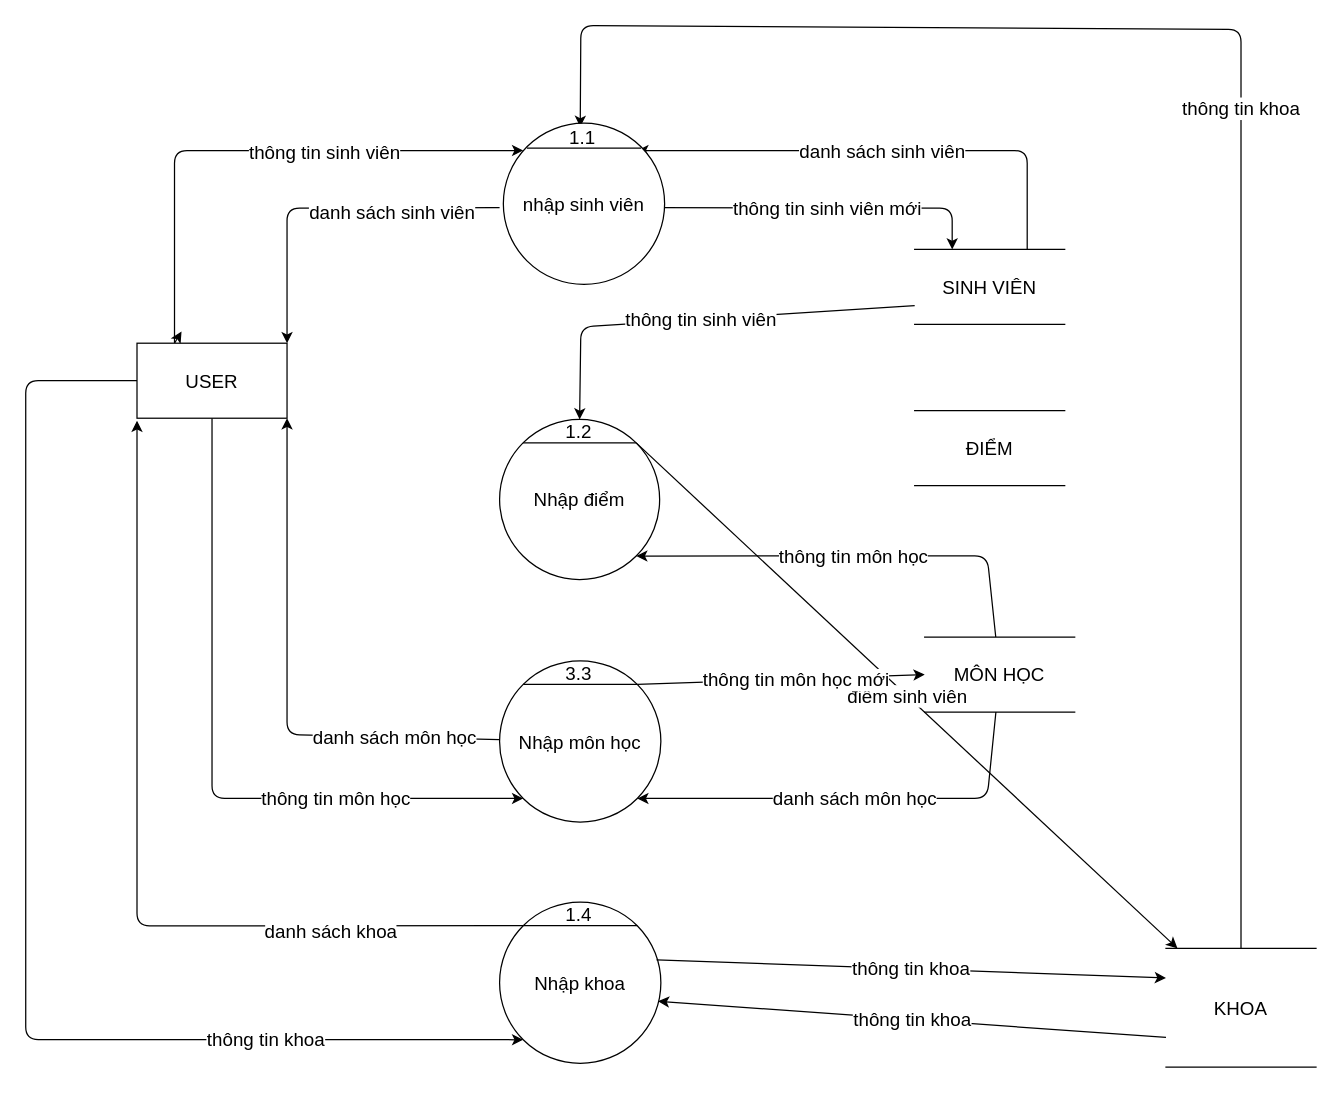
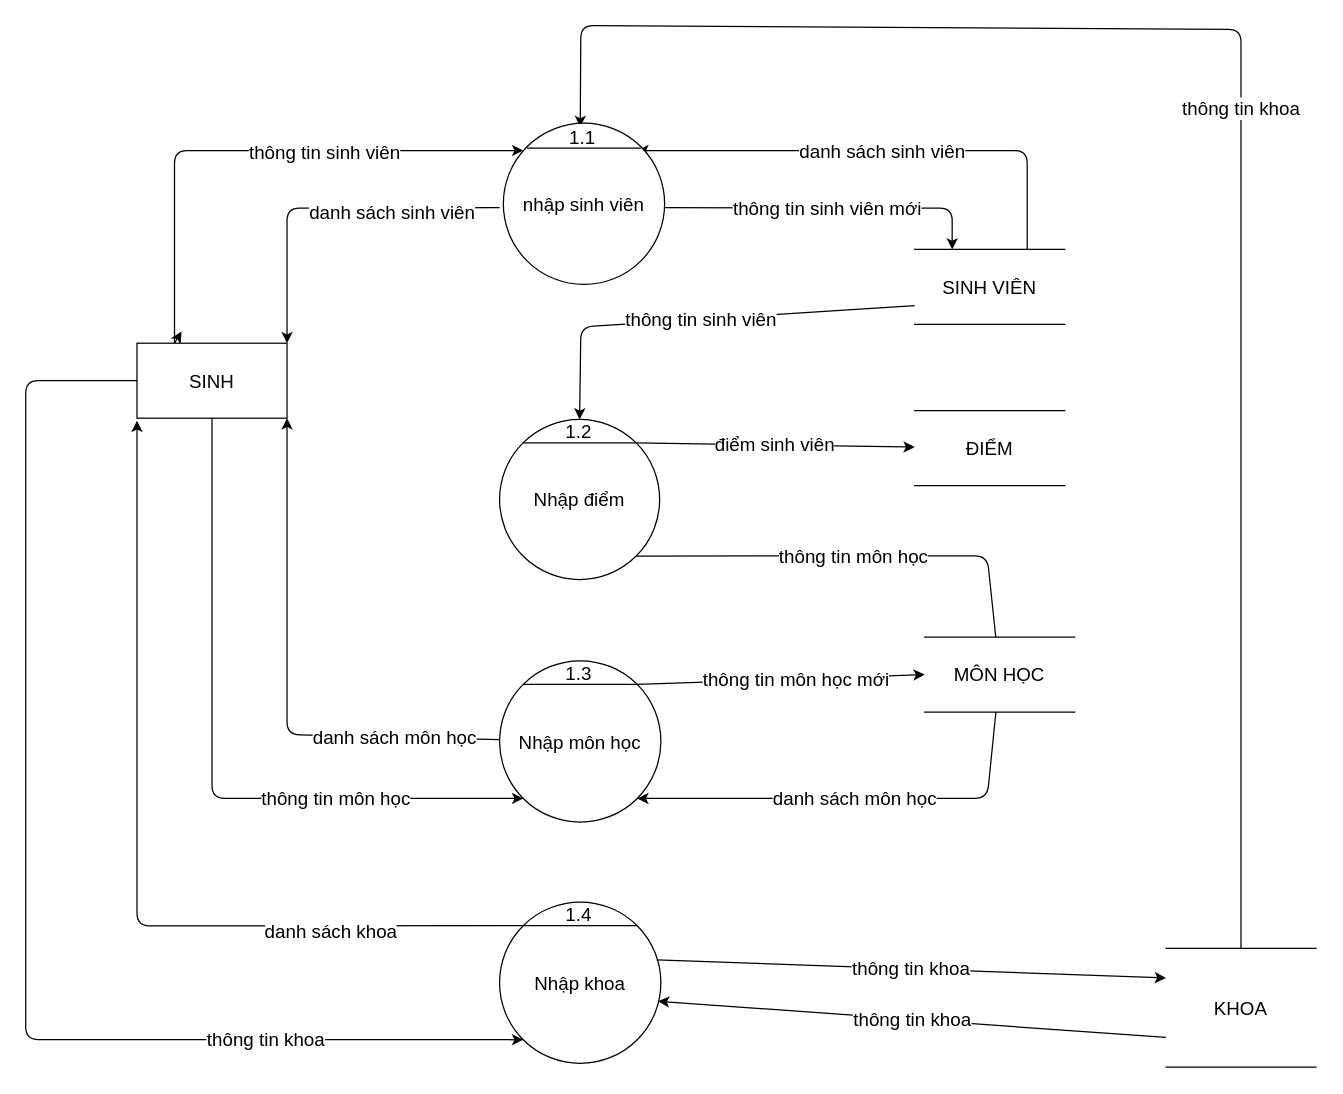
  <mxCell id="0" />
  <mxCell id="1" parent="0" />
  <mxCell id="2" value="thông tin sinh viên" style="edgeStyle=none;html=1;entryX=0;entryY=0;entryDx=0;entryDy=0;fontSize=15;exitX=0.25;exitY=0;exitDx=0;exitDy=0;" edge="1" parent="1" source="6"><mxGeometry x="0.267" y="-1" relative="1" as="geometry"><Array as="points"><mxPoint x="139" y="120" /></Array><mxPoint x="417.892" y="119.892" as="targetPoint" /><mxPoint as="offset" /></mxGeometry></mxCell>
  <mxCell id="3" value="thông tin môn học" style="edgeStyle=none;html=1;entryX=0;entryY=1;entryDx=0;entryDy=0;fontSize=15;exitX=0.5;exitY=1;exitDx=0;exitDy=0;" edge="1" parent="1" source="6" target="29"><mxGeometry x="0.457" relative="1" as="geometry"><Array as="points"><mxPoint x="169" y="638" /></Array><mxPoint as="offset" /></mxGeometry></mxCell>
  <mxCell id="4" style="edgeStyle=none;html=1;exitX=0.25;exitY=0;exitDx=0;exitDy=0;fontSize=15;" edge="1" parent="1" source="6"><mxGeometry relative="1" as="geometry"><mxPoint x="144.625" y="264.6" as="targetPoint" /></mxGeometry></mxCell>
  <mxCell id="5" value="thông tin khoa" style="edgeStyle=none;html=1;entryX=0;entryY=1;entryDx=0;entryDy=0;fontSize=15;" edge="1" parent="1" source="6" target="12"><mxGeometry x="0.594" relative="1" as="geometry"><Array as="points"><mxPoint x="20" y="304" /><mxPoint x="20" y="831" /></Array><mxPoint as="offset" /></mxGeometry></mxCell>
- <mxCell id="6" value="&lt;font color=&quot;#000000&quot; style=&quot;font-size: 15px;&quot;&gt;USER&lt;/font&gt;" style="rounded=0;whiteSpace=wrap;html=1;fontSize=15;fontColor=#FFFFFF;" vertex="1" parent="1"><mxGeometry x="109" y="274" width="120" height="60" as="geometry" /></mxCell>
+ <mxCell id="6" value="&lt;font color=&quot;#000000&quot; style=&quot;font-size: 15px;&quot;&gt;SINH&lt;/font&gt;" style="rounded=0;whiteSpace=wrap;html=1;fontSize=15;fontColor=#FFFFFF;" vertex="1" parent="1"><mxGeometry x="109" y="274" width="120" height="60" as="geometry" /></mxCell>
  <mxCell id="7" value="danh sách sinh viên" style="edgeStyle=none;html=1;entryX=1;entryY=0;entryDx=0;entryDy=0;exitX=0;exitY=0.5;exitDx=0;exitDy=0;fontSize=15;" edge="1" parent="1" target="6"><mxGeometry x="-0.384" y="3" relative="1" as="geometry"><Array as="points"><mxPoint x="229" y="166" /></Array><mxPoint x="399" y="165.5" as="sourcePoint" /><mxPoint as="offset" /></mxGeometry></mxCell>
  <mxCell id="8" value="danh sách sinh viên" style="edgeStyle=none;html=1;entryX=1;entryY=0;entryDx=0;entryDy=0;exitX=0.75;exitY=0;exitDx=0;exitDy=0;fontSize=15;" edge="1" parent="1" source="10"><mxGeometry relative="1" as="geometry"><mxPoint x="509.108" y="119.892" as="targetPoint" /><Array as="points"><mxPoint x="821" y="120" /></Array></mxGeometry></mxCell>
  <mxCell id="9" value="thông tin sinh viên" style="edgeStyle=none;html=1;entryX=0.5;entryY=0;entryDx=0;entryDy=0;fontSize=15;exitX=0;exitY=0.75;exitDx=0;exitDy=0;" edge="1" parent="1" source="10" target="16"><mxGeometry relative="1" as="geometry"><Array as="points"><mxPoint x="464" y="261" /></Array></mxGeometry></mxCell>
  <mxCell id="10" value="SINH VIÊN" style="shape=partialRectangle;whiteSpace=wrap;html=1;left=0;right=0;fillColor=none;fontSize=15;" vertex="1" parent="1"><mxGeometry x="731" y="199" width="120" height="60" as="geometry" /></mxCell>
  <mxCell id="11" value="" style="group;fontSize=15;" vertex="1" connectable="0" parent="1"><mxGeometry x="399" y="719" width="129" height="131" as="geometry" /></mxCell>
  <mxCell id="12" value="Nhập khoa" style="ellipse;whiteSpace=wrap;html=1;aspect=fixed;fontSize=15;" vertex="1" parent="11"><mxGeometry y="2" width="129" height="129" as="geometry" /></mxCell>
  <mxCell id="13" value="1.4" style="text;html=1;align=center;verticalAlign=middle;resizable=0;points=[];autosize=1;strokeColor=none;fillColor=none;fontSize=15;" vertex="1" parent="11"><mxGeometry x="43" y="-3" width="39" height="30" as="geometry" /></mxCell>
  <mxCell id="14" value="" style="endArrow=none;html=1;exitX=0;exitY=0;exitDx=0;exitDy=0;entryX=1;entryY=0;entryDx=0;entryDy=0;fontSize=15;" edge="1" parent="11" source="12" target="12"><mxGeometry width="50" height="50" relative="1" as="geometry"><mxPoint x="391" y="465" as="sourcePoint" /><mxPoint x="441" y="415" as="targetPoint" /></mxGeometry></mxCell>
  <mxCell id="15" value="" style="group;fontSize=15;" vertex="1" connectable="0" parent="1"><mxGeometry x="399" y="333" width="129" height="130" as="geometry" /></mxCell>
  <mxCell id="16" value="Nhập điểm" style="ellipse;whiteSpace=wrap;html=1;aspect=fixed;fontSize=15;" vertex="1" parent="15"><mxGeometry y="1.985" width="128.015" height="128.015" as="geometry" /></mxCell>
  <mxCell id="17" value="1.2" style="text;html=1;align=center;verticalAlign=middle;resizable=0;points=[];autosize=1;strokeColor=none;fillColor=none;fontSize=15;" vertex="1" parent="15"><mxGeometry x="43" y="-3.969" width="39" height="30" as="geometry" /></mxCell>
  <mxCell id="18" value="" style="endArrow=none;html=1;exitX=0;exitY=0;exitDx=0;exitDy=0;entryX=1;entryY=0;entryDx=0;entryDy=0;fontSize=15;" edge="1" parent="15" source="16" target="16"><mxGeometry width="50" height="50" relative="1" as="geometry"><mxPoint x="391" y="461.45" as="sourcePoint" /><mxPoint x="441" y="411.832" as="targetPoint" /></mxGeometry></mxCell>
  <mxCell id="19" value="ĐIỂM" style="shape=partialRectangle;whiteSpace=wrap;html=1;left=0;right=0;fillColor=none;fontSize=15;" vertex="1" parent="1"><mxGeometry x="731" y="328" width="120" height="60" as="geometry" /></mxCell>
- <mxCell id="20" value="thông tin môn học" style="edgeStyle=none;html=1;entryX=1;entryY=1;entryDx=0;entryDy=0;fontSize=15;" edge="1" parent="1" source="22" target="16"><mxGeometry x="-0.004" relative="1" as="geometry"><Array as="points"><mxPoint x="789" y="444" /></Array><mxPoint as="offset" /></mxGeometry></mxCell>
+ <mxCell id="20" value="thông tin môn học" style="edgeStyle=none;html=1;entryX=1;entryY=1;entryDx=0;entryDy=0;fontSize=15;endArrow=none;" edge="1" parent="1" source="22" target="16"><mxGeometry x="-0.004" relative="1" as="geometry"><Array as="points"><mxPoint x="789" y="444" /></Array><mxPoint as="offset" /></mxGeometry></mxCell>
  <mxCell id="21" value="danh sách môn học" style="edgeStyle=none;html=1;entryX=1;entryY=1;entryDx=0;entryDy=0;fontSize=15;" edge="1" parent="1" source="22" target="29"><mxGeometry relative="1" as="geometry"><Array as="points"><mxPoint x="789" y="638" /></Array></mxGeometry></mxCell>
  <mxCell id="22" value="MÔN HỌC" style="shape=partialRectangle;whiteSpace=wrap;html=1;left=0;right=0;fillColor=none;fontSize=15;" vertex="1" parent="1"><mxGeometry x="739" y="509" width="120" height="60" as="geometry" /></mxCell>
  <mxCell id="23" value="thông tin khoa" style="edgeStyle=none;html=1;entryX=0.5;entryY=0;entryDx=0;entryDy=0;fontSize=15;" edge="1" parent="1" source="25"><mxGeometry relative="1" as="geometry"><mxPoint x="463.5" y="101" as="targetPoint" /><Array as="points"><mxPoint x="992" y="23" /><mxPoint x="464" y="20" /></Array></mxGeometry></mxCell>
  <mxCell id="24" value="thông tin khoa" style="edgeStyle=none;html=1;entryX=0.982;entryY=0.615;entryDx=0;entryDy=0;entryPerimeter=0;fontSize=15;exitX=0;exitY=0.75;exitDx=0;exitDy=0;" edge="1" parent="1" source="25" target="12"><mxGeometry relative="1" as="geometry" /></mxCell>
  <mxCell id="25" value="KHOA" style="shape=partialRectangle;whiteSpace=wrap;html=1;left=0;right=0;fillColor=none;fontSize=15;" vertex="1" parent="1"><mxGeometry x="932" y="758" width="120" height="95" as="geometry" /></mxCell>
  <mxCell id="26" value="thông tin sinh viên mới" style="edgeStyle=none;html=1;entryX=0.25;entryY=0;entryDx=0;entryDy=0;exitX=1;exitY=0.5;exitDx=0;exitDy=0;fontSize=15;" edge="1" parent="1" target="10"><mxGeometry relative="1" as="geometry"><mxPoint x="528" y="165.5" as="sourcePoint" /><Array as="points"><mxPoint x="761" y="166" /></Array></mxGeometry></mxCell>
  <mxCell id="27" value="thông tin khoa" style="edgeStyle=none;html=1;entryX=0;entryY=0.25;entryDx=0;entryDy=0;fontSize=15;exitX=0.973;exitY=0.358;exitDx=0;exitDy=0;exitPerimeter=0;" edge="1" parent="1" source="12" target="25"><mxGeometry x="-0.001" relative="1" as="geometry"><mxPoint x="516" y="753" as="sourcePoint" /><mxPoint as="offset" /></mxGeometry></mxCell>
  <mxCell id="28" value="" style="group;fontSize=15;" vertex="1" connectable="0" parent="1"><mxGeometry x="399" y="526" width="129" height="131" as="geometry" /></mxCell>
  <mxCell id="29" value="Nhập môn học" style="ellipse;whiteSpace=wrap;html=1;aspect=fixed;fontSize=15;" vertex="1" parent="28"><mxGeometry y="2" width="129" height="129" as="geometry" /></mxCell>
- <mxCell id="30" value="3.3" style="text;html=1;align=center;verticalAlign=middle;resizable=0;points=[];autosize=1;strokeColor=none;fillColor=none;fontSize=15;" vertex="1" parent="28"><mxGeometry x="43" y="-3" width="39" height="30" as="geometry" /></mxCell>
+ <mxCell id="30" value="1.3" style="text;html=1;align=center;verticalAlign=middle;resizable=0;points=[];autosize=1;strokeColor=none;fillColor=none;fontSize=15;" vertex="1" parent="28"><mxGeometry x="43" y="-3" width="39" height="30" as="geometry" /></mxCell>
  <mxCell id="31" value="" style="endArrow=none;html=1;exitX=0;exitY=0;exitDx=0;exitDy=0;entryX=1;entryY=0;entryDx=0;entryDy=0;fontSize=15;" edge="1" parent="28" source="29" target="29"><mxGeometry width="50" height="50" relative="1" as="geometry"><mxPoint x="391" y="465" as="sourcePoint" /><mxPoint x="441" y="415" as="targetPoint" /></mxGeometry></mxCell>
- <mxCell id="32" value="điểm sinh viên" style="edgeStyle=none;html=1;fontSize=15;exitX=1;exitY=0;exitDx=0;exitDy=0;" edge="1" parent="1" source="16" target="25"><mxGeometry relative="1" as="geometry" /></mxCell>
+ <mxCell id="32" value="điểm sinh viên" style="edgeStyle=none;html=1;fontSize=15;exitX=1;exitY=0;exitDx=0;exitDy=0;" edge="1" parent="1" source="16" target="19"><mxGeometry relative="1" as="geometry" /></mxCell>
  <mxCell id="33" value="thông tin môn học mới" style="edgeStyle=none;html=1;entryX=0;entryY=0.5;entryDx=0;entryDy=0;fontSize=15;exitX=1;exitY=0;exitDx=0;exitDy=0;" edge="1" parent="1" source="29" target="22"><mxGeometry x="0.105" relative="1" as="geometry"><mxPoint as="offset" /></mxGeometry></mxCell>
  <mxCell id="34" value="danh sách môn học" style="edgeStyle=none;html=1;entryX=1;entryY=1;entryDx=0;entryDy=0;fontSize=15;" edge="1" parent="1" source="29" target="6"><mxGeometry x="-0.602" relative="1" as="geometry"><Array as="points"><mxPoint x="229" y="587" /></Array><mxPoint as="offset" /></mxGeometry></mxCell>
  <mxCell id="35" value="danh sách khoa" style="edgeStyle=none;html=1;fontSize=15;exitX=0;exitY=0;exitDx=0;exitDy=0;" edge="1" parent="1" source="12"><mxGeometry x="-0.567" y="4" relative="1" as="geometry"><mxPoint x="109" y="336" as="targetPoint" /><Array as="points"><mxPoint x="109" y="740" /></Array><mxPoint as="offset" /></mxGeometry></mxCell>
  <mxCell id="36" value="" style="group" vertex="1" connectable="0" parent="1"><mxGeometry x="402" y="94" width="129" height="133" as="geometry" /></mxCell>
  <mxCell id="37" value="nhập sinh viên" style="ellipse;whiteSpace=wrap;html=1;aspect=fixed;fontSize=15;" vertex="1" parent="36"><mxGeometry y="4" width="129" height="129" as="geometry" /></mxCell>
  <mxCell id="38" value="" style="endArrow=none;html=1;exitX=0;exitY=0;exitDx=0;exitDy=0;entryX=1;entryY=0;entryDx=0;entryDy=0;fontSize=15;" edge="1" parent="36"><mxGeometry width="50" height="50" relative="1" as="geometry"><mxPoint x="18.892" y="24.002" as="sourcePoint" /><mxPoint x="110.108" y="24.002" as="targetPoint" /></mxGeometry></mxCell>
  <mxCell id="39" value="1.1" style="text;html=1;align=center;verticalAlign=middle;resizable=0;points=[];autosize=1;strokeColor=none;fillColor=none;fontSize=15;" vertex="1" parent="36"><mxGeometry x="43" width="39" height="30" as="geometry" /></mxCell>
